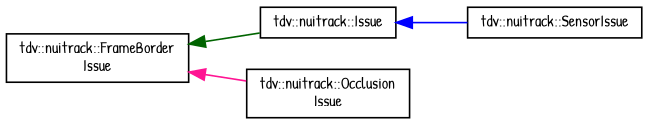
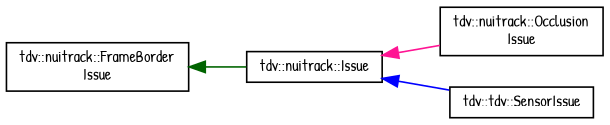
  digraph {
    fontname="Patrick Hand"
    rankdir=LR
    node [color=black fillcolor=white fontname="Patrick Hand" fontsize=10 shape=record style=filled]
    edge [dir=back fontname="Patrick Hand" fontsize=10 labelfontname=Helvetica labelfontsize=10 style=solid]
    n1 [height=0.2 label="tdv::nuitrack::Issue" width=0.4]
    n2 [height=0.2 label="tdv::nuitrack::Occlusion\lIssue" width=0.4]
-   n3 [height=0.2 label="tdv::nuitrack::SensorIssue" width=0.4]
+   n3 [height=0.2 label="tdv::tdv::SensorIssue" width=0.4]
    n4 [height=0.2 label="tdv::nuitrack::FrameBorder\lIssue" width=0.4]
-   n4 -> n2 [color=deeppink]
+   n1 -> n2 [color=deeppink]
    n1 -> n3 [color=blue]
    n4 -> n1 [color=darkgreen]
  }
